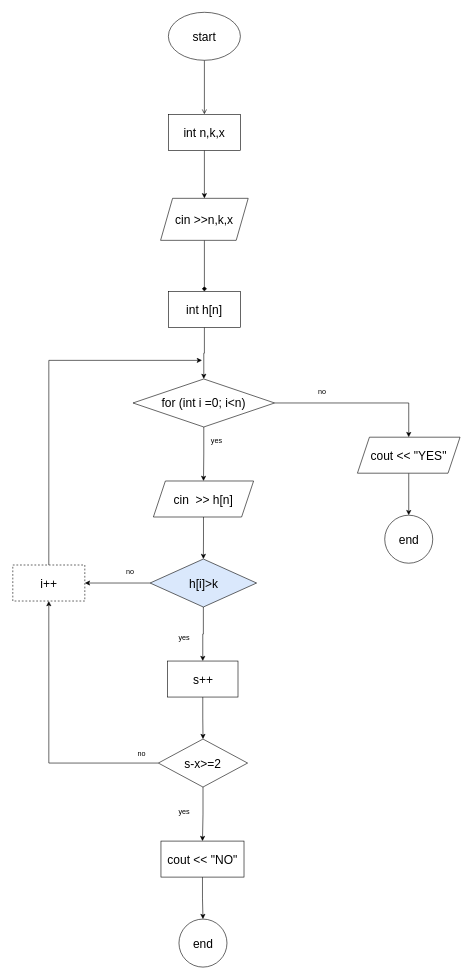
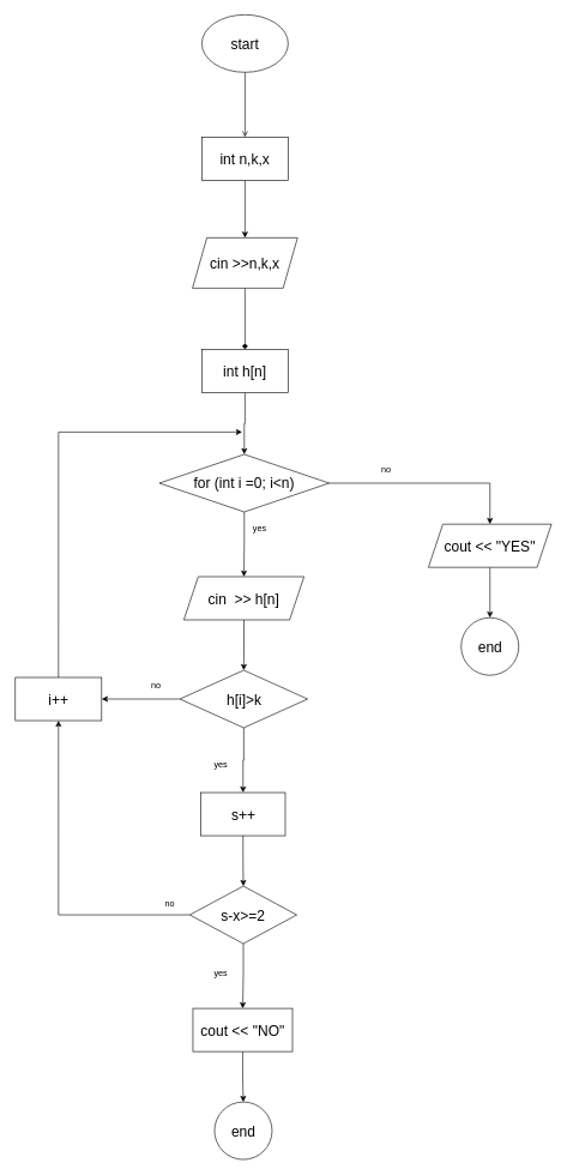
  <mxCell id="0" />
  <mxCell id="1" parent="0" />
  <mxCell id="2" value="" style="edgeStyle=orthogonalEdgeStyle;rounded=0;orthogonalLoop=1;jettySize=auto;html=1;endArrow=open;" parent="1" source="3" target="5" edge="1"><mxGeometry relative="1" as="geometry" /></mxCell>
  <mxCell id="3" value="&lt;font style=&quot;font-size: 20px;&quot;&gt;start&lt;/font&gt;" style="ellipse;whiteSpace=wrap;html=1;" parent="1" vertex="1"><mxGeometry x="280" y="20" width="120" height="80" as="geometry" /></mxCell>
  <mxCell id="4" value="" style="edgeStyle=orthogonalEdgeStyle;rounded=0;orthogonalLoop=1;jettySize=auto;html=1;" parent="1" source="5" target="7" edge="1"><mxGeometry relative="1" as="geometry" /></mxCell>
  <mxCell id="5" value="&lt;font style=&quot;font-size: 20px;&quot;&gt;int n,k,x&lt;/font&gt;" style="whiteSpace=wrap;html=1;" parent="1" vertex="1"><mxGeometry x="280" y="190" width="120" height="60" as="geometry" /></mxCell>
  <mxCell id="6" value="" style="edgeStyle=orthogonalEdgeStyle;rounded=0;orthogonalLoop=1;jettySize=auto;html=1;endArrow=diamond;" parent="1" source="7" target="9" edge="1"><mxGeometry relative="1" as="geometry" /></mxCell>
  <mxCell id="7" value="&lt;font style=&quot;font-size: 20px;&quot;&gt;cin &amp;gt;&amp;gt;n,k,x&lt;/font&gt;" style="shape=parallelogram;perimeter=parallelogramPerimeter;whiteSpace=wrap;html=1;fixedSize=1;" parent="1" vertex="1"><mxGeometry x="267" y="330" width="146" height="70" as="geometry" /></mxCell>
  <mxCell id="8" value="" style="edgeStyle=orthogonalEdgeStyle;rounded=0;orthogonalLoop=1;jettySize=auto;html=1;" parent="1" source="9" target="12" edge="1"><mxGeometry relative="1" as="geometry" /></mxCell>
  <mxCell id="9" value="&lt;font style=&quot;font-size: 20px;&quot;&gt;int h[n]&lt;/font&gt;" style="whiteSpace=wrap;html=1;" parent="1" vertex="1"><mxGeometry x="280" y="485" width="120" height="60" as="geometry" /></mxCell>
  <mxCell id="10" value="" style="edgeStyle=orthogonalEdgeStyle;rounded=0;orthogonalLoop=1;jettySize=auto;html=1;" parent="1" source="12" target="14" edge="1"><mxGeometry relative="1" as="geometry" /></mxCell>
  <mxCell id="11" value="" style="edgeStyle=orthogonalEdgeStyle;rounded=0;orthogonalLoop=1;jettySize=auto;html=1;" parent="1" source="12" target="29" edge="1"><mxGeometry relative="1" as="geometry" /></mxCell>
  <mxCell id="12" value="&lt;font style=&quot;font-size: 20px;&quot;&gt;for (int i =0; i&amp;lt;n)&lt;/font&gt;" style="rhombus;whiteSpace=wrap;html=1;" parent="1" vertex="1"><mxGeometry x="221" y="631" width="236" height="80" as="geometry" /></mxCell>
  <mxCell id="13" value="" style="edgeStyle=orthogonalEdgeStyle;rounded=0;orthogonalLoop=1;jettySize=auto;html=1;" parent="1" source="14" target="17" edge="1"><mxGeometry relative="1" as="geometry" /></mxCell>
  <mxCell id="14" value="&lt;font style=&quot;font-size: 20px;&quot;&gt;cin&amp;nbsp; &amp;gt;&amp;gt; h[n]&lt;/font&gt;" style="shape=parallelogram;perimeter=parallelogramPerimeter;whiteSpace=wrap;html=1;fixedSize=1;" parent="1" vertex="1"><mxGeometry x="255" y="801" width="167" height="60" as="geometry" /></mxCell>
  <mxCell id="15" value="" style="edgeStyle=orthogonalEdgeStyle;rounded=0;orthogonalLoop=1;jettySize=auto;html=1;" parent="1" source="17" target="19" edge="1"><mxGeometry relative="1" as="geometry" /></mxCell>
  <mxCell id="16" value="" style="edgeStyle=orthogonalEdgeStyle;rounded=0;orthogonalLoop=1;jettySize=auto;html=1;" parent="1" source="17" target="27" edge="1"><mxGeometry relative="1" as="geometry" /></mxCell>
- <mxCell id="17" value="&lt;font style=&quot;font-size: 20px;&quot;&gt;h[i]&amp;gt;k&lt;/font&gt;" style="rhombus;whiteSpace=wrap;html=1;fillColor=#dae8fc;" parent="1" vertex="1"><mxGeometry x="249.5" y="931" width="177.5" height="80" as="geometry" /></mxCell>
+ <mxCell id="17" value="&lt;font style=&quot;font-size: 20px;&quot;&gt;h[i]&amp;gt;k&lt;/font&gt;" style="rhombus;whiteSpace=wrap;html=1;" parent="1" vertex="1"><mxGeometry x="249.5" y="931" width="177.5" height="80" as="geometry" /></mxCell>
  <mxCell id="18" value="" style="edgeStyle=orthogonalEdgeStyle;rounded=0;orthogonalLoop=1;jettySize=auto;html=1;" parent="1" source="19" target="22" edge="1"><mxGeometry relative="1" as="geometry" /></mxCell>
  <mxCell id="19" value="&lt;font style=&quot;font-size: 20px;&quot;&gt;s++&lt;/font&gt;" style="whiteSpace=wrap;html=1;" parent="1" vertex="1"><mxGeometry x="278.5" y="1101" width="117.5" height="60" as="geometry" /></mxCell>
  <mxCell id="20" value="" style="edgeStyle=orthogonalEdgeStyle;rounded=0;orthogonalLoop=1;jettySize=auto;html=1;" parent="1" source="22" target="24" edge="1"><mxGeometry relative="1" as="geometry" /></mxCell>
  <mxCell id="21" style="edgeStyle=orthogonalEdgeStyle;rounded=0;orthogonalLoop=1;jettySize=auto;html=1;exitX=0;exitY=0.5;exitDx=0;exitDy=0;entryX=0.5;entryY=1;entryDx=0;entryDy=0;" parent="1" source="22" target="27" edge="1"><mxGeometry relative="1" as="geometry" /></mxCell>
  <mxCell id="22" value="&lt;font style=&quot;font-size: 20px;&quot;&gt;s-x&amp;gt;=2&lt;/font&gt;" style="rhombus;whiteSpace=wrap;html=1;" parent="1" vertex="1"><mxGeometry x="263.25" y="1231" width="148.75" height="80" as="geometry" /></mxCell>
  <mxCell id="23" value="" style="edgeStyle=orthogonalEdgeStyle;rounded=0;orthogonalLoop=1;jettySize=auto;html=1;" parent="1" source="24" target="25" edge="1"><mxGeometry relative="1" as="geometry" /></mxCell>
  <mxCell id="24" value="&lt;font style=&quot;font-size: 20px;&quot;&gt;cout &amp;lt;&amp;lt; &quot;NO&quot;&lt;/font&gt;" style="whiteSpace=wrap;html=1;" parent="1" vertex="1"><mxGeometry x="267.63" y="1401" width="138.38" height="60" as="geometry" /></mxCell>
  <mxCell id="25" value="&lt;font style=&quot;font-size: 20px;&quot;&gt;end&lt;/font&gt;" style="ellipse;whiteSpace=wrap;html=1;" parent="1" vertex="1"><mxGeometry x="297.625" y="1531" width="80" height="80" as="geometry" /></mxCell>
  <mxCell id="26" style="edgeStyle=orthogonalEdgeStyle;rounded=0;orthogonalLoop=1;jettySize=auto;html=1;exitX=0.5;exitY=0;exitDx=0;exitDy=0;" parent="1" source="27" edge="1"><mxGeometry relative="1" as="geometry"><mxPoint x="336" y="600" as="targetPoint" /><Array as="points"><mxPoint x="81" y="600" /></Array></mxGeometry></mxCell>
- <mxCell id="27" value="&lt;font style=&quot;font-size: 20px;&quot;&gt;i++&lt;/font&gt;" style="whiteSpace=wrap;html=1;dashed=1;" parent="1" vertex="1"><mxGeometry x="20.75" y="941" width="120" height="60" as="geometry" /></mxCell>
+ <mxCell id="27" value="&lt;font style=&quot;font-size: 20px;&quot;&gt;i++&lt;/font&gt;" style="whiteSpace=wrap;html=1;" parent="1" vertex="1"><mxGeometry x="20.75" y="941" width="120" height="60" as="geometry" /></mxCell>
  <mxCell id="28" value="" style="edgeStyle=orthogonalEdgeStyle;rounded=0;orthogonalLoop=1;jettySize=auto;html=1;" parent="1" source="29" target="30" edge="1"><mxGeometry relative="1" as="geometry" /></mxCell>
  <mxCell id="29" value="&lt;span style=&quot;font-size: 20px;&quot;&gt;cout &amp;lt;&amp;lt; &quot;YES&quot;&lt;/span&gt;" style="shape=parallelogram;perimeter=parallelogramPerimeter;whiteSpace=wrap;html=1;fixedSize=1;" parent="1" vertex="1"><mxGeometry x="595" y="728" width="171" height="60" as="geometry" /></mxCell>
  <mxCell id="30" value="&lt;font style=&quot;font-size: 20px;&quot;&gt;end&lt;/font&gt;" style="ellipse;whiteSpace=wrap;html=1;" parent="1" vertex="1"><mxGeometry x="640.5" y="858" width="80" height="80" as="geometry" /></mxCell>
  <mxCell id="31" value="no" style="text;html=1;align=center;verticalAlign=middle;resizable=0;points=[];autosize=1;strokeColor=none;fillColor=none;" vertex="1" parent="1"><mxGeometry x="516" y="638" width="40" height="30" as="geometry" /></mxCell>
  <mxCell id="32" value="yes" style="text;html=1;align=center;verticalAlign=middle;resizable=0;points=[];autosize=1;strokeColor=none;fillColor=none;" vertex="1" parent="1"><mxGeometry x="340" y="720" width="40" height="30" as="geometry" /></mxCell>
  <mxCell id="33" value="yes" style="text;html=1;align=center;verticalAlign=middle;resizable=0;points=[];autosize=1;strokeColor=none;fillColor=none;" vertex="1" parent="1"><mxGeometry x="286" y="1048" width="40" height="30" as="geometry" /></mxCell>
  <mxCell id="34" value="no" style="text;html=1;align=center;verticalAlign=middle;resizable=0;points=[];autosize=1;strokeColor=none;fillColor=none;" vertex="1" parent="1"><mxGeometry x="196" y="938" width="40" height="30" as="geometry" /></mxCell>
  <mxCell id="35" value="no" style="text;html=1;align=center;verticalAlign=middle;resizable=0;points=[];autosize=1;strokeColor=none;fillColor=none;" vertex="1" parent="1"><mxGeometry x="215" y="1240" width="40" height="30" as="geometry" /></mxCell>
  <mxCell id="36" value="yes" style="text;html=1;align=center;verticalAlign=middle;resizable=0;points=[];autosize=1;strokeColor=none;fillColor=none;" vertex="1" parent="1"><mxGeometry x="286" y="1338" width="40" height="30" as="geometry" /></mxCell>
